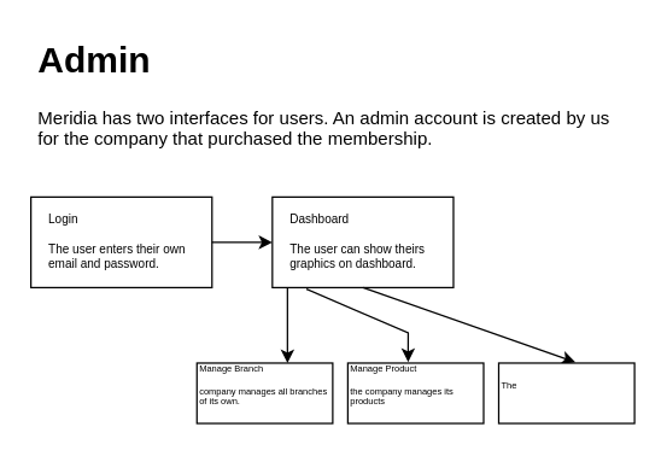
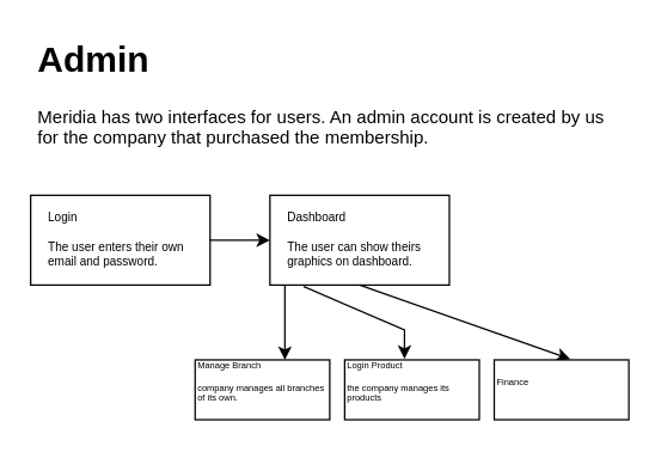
  <mxCell id="0" />
  <mxCell id="1" parent="0" />
  <mxCell id="2" value="" style="rounded=0;whiteSpace=wrap;html=1;" vertex="1" parent="1"><mxGeometry x="20" y="130" width="120" height="60" as="geometry" /></mxCell>
  <mxCell id="3" value="Login&lt;br&gt;&lt;br&gt;The user enters their own email and password." style="text;html=1;strokeColor=none;fillColor=none;align=left;verticalAlign=middle;whiteSpace=wrap;rounded=0;fontSize=8;" vertex="1" parent="1"><mxGeometry x="30" y="140" width="100" height="40" as="geometry" /></mxCell>
  <mxCell id="4" value="&lt;h1&gt;Admin&lt;/h1&gt;&lt;p&gt;Meridia has two interfaces for users. An admin account is created by us for the company that purchased the membership.&amp;nbsp;&lt;/p&gt;" style="text;html=1;strokeColor=none;fillColor=none;spacing=5;spacingTop=-20;whiteSpace=wrap;overflow=hidden;rounded=0;" vertex="1" parent="1"><mxGeometry x="20" y="20" width="400" height="80" as="geometry" /></mxCell>
  <mxCell id="5" value="" style="endArrow=classic;html=1;rounded=0;" edge="1" parent="1"><mxGeometry width="50" height="50" relative="1" as="geometry"><mxPoint x="140" y="160" as="sourcePoint" /><mxPoint x="180" y="160" as="targetPoint" /></mxGeometry></mxCell>
  <mxCell id="6" value="" style="rounded=0;whiteSpace=wrap;html=1;" vertex="1" parent="1"><mxGeometry x="180" y="130" width="120" height="60" as="geometry" /></mxCell>
  <mxCell id="7" value="Dashboard&lt;br&gt;&lt;br&gt;The user can show theirs graphics on dashboard." style="text;html=1;strokeColor=none;fillColor=none;align=left;verticalAlign=middle;whiteSpace=wrap;rounded=0;fontSize=8;" vertex="1" parent="1"><mxGeometry x="190" y="140" width="100" height="40" as="geometry" /></mxCell>
  <mxCell id="8" value="" style="endArrow=classic;html=1;rounded=0;" edge="1" parent="1"><mxGeometry width="50" height="50" relative="1" as="geometry"><mxPoint x="190" y="190" as="sourcePoint" /><mxPoint x="190" y="240" as="targetPoint" /></mxGeometry></mxCell>
  <mxCell id="9" value="" style="rounded=0;whiteSpace=wrap;html=1;" vertex="1" parent="1"><mxGeometry x="130" y="240" width="90" height="40" as="geometry" /></mxCell>
  <mxCell id="10" value="Manage Branch&lt;br style=&quot;font-size: 6px;&quot;&gt;&lt;br style=&quot;font-size: 6px;&quot;&gt;company manages all branches of its own." style="text;html=1;strokeColor=none;fillColor=none;align=left;verticalAlign=middle;whiteSpace=wrap;rounded=0;fontSize=6;" vertex="1" parent="1"><mxGeometry x="130" y="240" width="90" height="30" as="geometry" /></mxCell>
  <mxCell id="11" value="" style="endArrow=classic;html=1;rounded=0;entryX=0.083;entryY=-0.011;entryDx=0;entryDy=0;entryPerimeter=0;exitX=0.188;exitY=1.017;exitDx=0;exitDy=0;exitPerimeter=0;" edge="1" parent="1" source="6"><mxGeometry width="50" height="50" relative="1" as="geometry"><mxPoint x="219.58" y="190" as="sourcePoint" /><mxPoint x="269.96" y="239.34" as="targetPoint" /><Array as="points"><mxPoint x="270" y="220" /></Array></mxGeometry></mxCell>
  <mxCell id="12" value="" style="endArrow=classic;html=1;rounded=0;exitX=0.5;exitY=1;exitDx=0;exitDy=0;entryX=0.564;entryY=-0.02;entryDx=0;entryDy=0;entryPerimeter=0;" edge="1" parent="1" source="6"><mxGeometry width="50" height="50" relative="1" as="geometry"><mxPoint x="290" y="210" as="sourcePoint" /><mxPoint x="380.76" y="239.4" as="targetPoint" /><Array as="points" /></mxGeometry></mxCell>
  <mxCell id="13" value="" style="rounded=0;whiteSpace=wrap;html=1;" vertex="1" parent="1"><mxGeometry x="230" y="240" width="90" height="40" as="geometry" /></mxCell>
- <mxCell id="14" value="&lt;font style=&quot;font-size: 6px;&quot;&gt;Manage Product&amp;nbsp;&lt;br style=&quot;&quot;&gt;&lt;br style=&quot;&quot;&gt;the company manages its products&lt;/font&gt;" style="text;html=1;strokeColor=none;fillColor=none;align=left;verticalAlign=middle;whiteSpace=wrap;rounded=0;fontSize=6;" vertex="1" parent="1"><mxGeometry x="230" y="240" width="90" height="30" as="geometry" /></mxCell>
+ <mxCell id="14" value="&lt;font style=&quot;font-size: 6px;&quot;&gt;Login Product&amp;nbsp;&lt;br style=&quot;&quot;&gt;&lt;br style=&quot;&quot;&gt;the company manages its products&lt;/font&gt;" style="text;html=1;strokeColor=none;fillColor=none;align=left;verticalAlign=middle;whiteSpace=wrap;rounded=0;fontSize=6;" vertex="1" parent="1"><mxGeometry x="230" y="240" width="90" height="30" as="geometry" /></mxCell>
  <mxCell id="15" value="" style="rounded=0;whiteSpace=wrap;html=1;" vertex="1" parent="1"><mxGeometry x="330" y="240" width="90" height="40" as="geometry" /></mxCell>
- <mxCell id="16" value="The" style="text;html=1;strokeColor=none;fillColor=none;align=left;verticalAlign=middle;whiteSpace=wrap;rounded=0;fontSize=6;" vertex="1" parent="1"><mxGeometry x="330" y="240" width="90" height="30" as="geometry" /></mxCell>
+ <mxCell id="16" value="Finance" style="text;html=1;strokeColor=none;fillColor=none;align=left;verticalAlign=middle;whiteSpace=wrap;rounded=0;fontSize=6;" vertex="1" parent="1"><mxGeometry x="330" y="240" width="90" height="30" as="geometry" /></mxCell>
